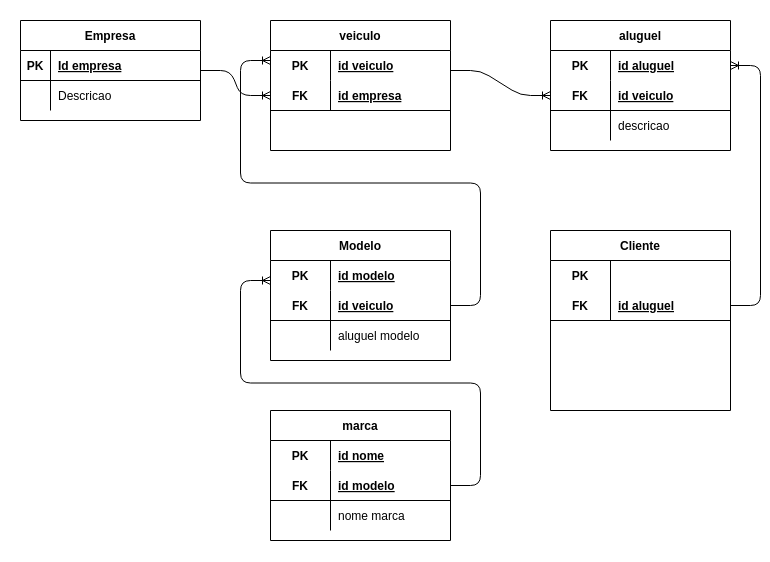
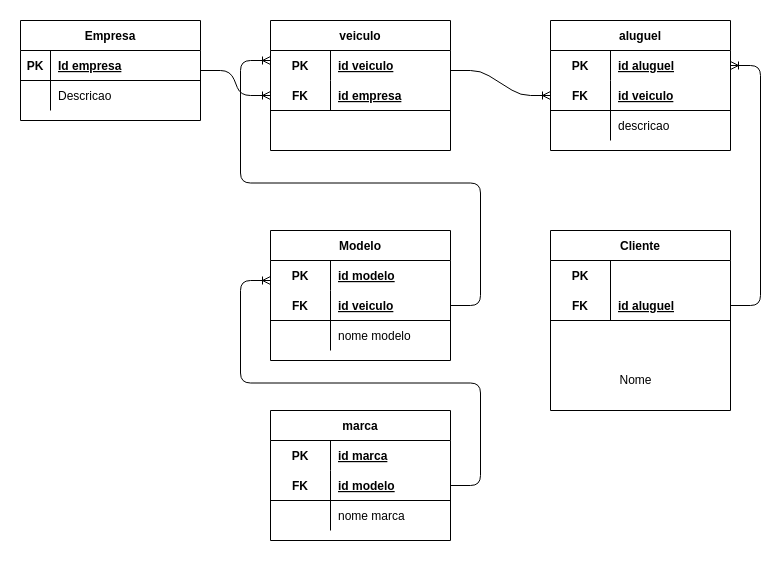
  <mxCell id="0" />
  <mxCell id="1" parent="0" />
  <mxCell id="2" value="Empresa" style="shape=table;startSize=30;container=1;collapsible=1;childLayout=tableLayout;fixedRows=1;rowLines=0;fontStyle=1;align=center;resizeLast=1;" vertex="1" parent="1"><mxGeometry x="20" y="20" width="180" height="100" as="geometry" /></mxCell>
  <mxCell id="3" value="" style="shape=partialRectangle;collapsible=0;dropTarget=0;pointerEvents=0;fillColor=none;top=0;left=0;bottom=1;right=0;points=[[0,0.5],[1,0.5]];portConstraint=eastwest;" vertex="1" parent="2"><mxGeometry y="30" width="180" height="30" as="geometry" /></mxCell>
  <mxCell id="4" value="PK" style="shape=partialRectangle;connectable=0;fillColor=none;top=0;left=0;bottom=0;right=0;fontStyle=1;overflow=hidden;" vertex="1" parent="3"><mxGeometry width="30" height="30" as="geometry" /></mxCell>
  <mxCell id="5" value="Id empresa" style="shape=partialRectangle;connectable=0;fillColor=none;top=0;left=0;bottom=0;right=0;align=left;spacingLeft=6;fontStyle=5;overflow=hidden;" vertex="1" parent="3"><mxGeometry x="30" width="150" height="30" as="geometry" /></mxCell>
  <mxCell id="6" value="" style="shape=partialRectangle;collapsible=0;dropTarget=0;pointerEvents=0;fillColor=none;top=0;left=0;bottom=0;right=0;points=[[0,0.5],[1,0.5]];portConstraint=eastwest;" vertex="1" parent="2"><mxGeometry y="60" width="180" height="30" as="geometry" /></mxCell>
  <mxCell id="7" value="" style="shape=partialRectangle;connectable=0;fillColor=none;top=0;left=0;bottom=0;right=0;editable=1;overflow=hidden;" vertex="1" parent="6"><mxGeometry width="30" height="30" as="geometry" /></mxCell>
  <mxCell id="8" value="Descricao" style="shape=partialRectangle;connectable=0;fillColor=none;top=0;left=0;bottom=0;right=0;align=left;spacingLeft=6;overflow=hidden;" vertex="1" parent="6"><mxGeometry x="30" width="150" height="30" as="geometry" /></mxCell>
  <mxCell id="9" value="veiculo" style="shape=table;startSize=30;container=1;collapsible=1;childLayout=tableLayout;fixedRows=1;rowLines=0;fontStyle=1;align=center;resizeLast=1;" vertex="1" parent="1"><mxGeometry x="270" y="20" width="180" height="130" as="geometry" /></mxCell>
  <mxCell id="10" value="" style="shape=partialRectangle;collapsible=0;dropTarget=0;pointerEvents=0;fillColor=none;top=0;left=0;bottom=0;right=0;points=[[0,0.5],[1,0.5]];portConstraint=eastwest;" vertex="1" parent="9"><mxGeometry y="30" width="180" height="30" as="geometry" /></mxCell>
  <mxCell id="11" value="PK" style="shape=partialRectangle;connectable=0;fillColor=none;top=0;left=0;bottom=0;right=0;fontStyle=1;overflow=hidden;" vertex="1" parent="10"><mxGeometry width="60" height="30" as="geometry" /></mxCell>
  <mxCell id="12" value="id veiculo" style="shape=partialRectangle;connectable=0;fillColor=none;top=0;left=0;bottom=0;right=0;align=left;spacingLeft=6;fontStyle=5;overflow=hidden;" vertex="1" parent="10"><mxGeometry x="60" width="120" height="30" as="geometry" /></mxCell>
  <mxCell id="13" value="" style="shape=partialRectangle;collapsible=0;dropTarget=0;pointerEvents=0;fillColor=none;top=0;left=0;bottom=1;right=0;points=[[0,0.5],[1,0.5]];portConstraint=eastwest;" vertex="1" parent="9"><mxGeometry y="60" width="180" height="30" as="geometry" /></mxCell>
  <mxCell id="14" value="FK" style="shape=partialRectangle;connectable=0;fillColor=none;top=0;left=0;bottom=0;right=0;fontStyle=1;overflow=hidden;" vertex="1" parent="13"><mxGeometry width="60" height="30" as="geometry" /></mxCell>
  <mxCell id="15" value="id empresa" style="shape=partialRectangle;connectable=0;fillColor=none;top=0;left=0;bottom=0;right=0;align=left;spacingLeft=6;fontStyle=5;overflow=hidden;" vertex="1" parent="13"><mxGeometry x="60" width="120" height="30" as="geometry" /></mxCell>
  <mxCell id="16" value="" style="shape=partialRectangle;collapsible=0;dropTarget=0;pointerEvents=0;fillColor=none;top=0;left=0;bottom=0;right=0;points=[[0,0.5],[1,0.5]];portConstraint=eastwest;" vertex="1" parent="9"><mxGeometry y="90" width="180" height="30" as="geometry" /></mxCell>
  <mxCell id="17" value="" style="shape=partialRectangle;connectable=0;fillColor=none;top=0;left=0;bottom=0;right=0;editable=1;overflow=hidden;" vertex="1" parent="16"><mxGeometry width="60" height="30" as="geometry" /></mxCell>
  <mxCell id="18" value="aluguel" style="shape=table;startSize=30;container=1;collapsible=1;childLayout=tableLayout;fixedRows=1;rowLines=0;fontStyle=1;align=center;resizeLast=1;" vertex="1" parent="1"><mxGeometry x="550" y="20" width="180" height="130" as="geometry" /></mxCell>
  <mxCell id="19" value="" style="shape=partialRectangle;collapsible=0;dropTarget=0;pointerEvents=0;fillColor=none;top=0;left=0;bottom=0;right=0;points=[[0,0.5],[1,0.5]];portConstraint=eastwest;" vertex="1" parent="18"><mxGeometry y="30" width="180" height="30" as="geometry" /></mxCell>
  <mxCell id="20" value="PK" style="shape=partialRectangle;connectable=0;fillColor=none;top=0;left=0;bottom=0;right=0;fontStyle=1;overflow=hidden;" vertex="1" parent="19"><mxGeometry width="60" height="30" as="geometry" /></mxCell>
  <mxCell id="21" value="id aluguel" style="shape=partialRectangle;connectable=0;fillColor=none;top=0;left=0;bottom=0;right=0;align=left;spacingLeft=6;fontStyle=5;overflow=hidden;" vertex="1" parent="19"><mxGeometry x="60" width="120" height="30" as="geometry" /></mxCell>
  <mxCell id="22" value="" style="shape=partialRectangle;collapsible=0;dropTarget=0;pointerEvents=0;fillColor=none;top=0;left=0;bottom=1;right=0;points=[[0,0.5],[1,0.5]];portConstraint=eastwest;" vertex="1" parent="18"><mxGeometry y="60" width="180" height="30" as="geometry" /></mxCell>
  <mxCell id="23" value="FK" style="shape=partialRectangle;connectable=0;fillColor=none;top=0;left=0;bottom=0;right=0;fontStyle=1;overflow=hidden;" vertex="1" parent="22"><mxGeometry width="60" height="30" as="geometry" /></mxCell>
  <mxCell id="24" value="id veiculo" style="shape=partialRectangle;connectable=0;fillColor=none;top=0;left=0;bottom=0;right=0;align=left;spacingLeft=6;fontStyle=5;overflow=hidden;" vertex="1" parent="22"><mxGeometry x="60" width="120" height="30" as="geometry" /></mxCell>
  <mxCell id="25" value="" style="shape=partialRectangle;collapsible=0;dropTarget=0;pointerEvents=0;fillColor=none;top=0;left=0;bottom=0;right=0;points=[[0,0.5],[1,0.5]];portConstraint=eastwest;" vertex="1" parent="18"><mxGeometry y="90" width="180" height="30" as="geometry" /></mxCell>
  <mxCell id="26" value="" style="shape=partialRectangle;connectable=0;fillColor=none;top=0;left=0;bottom=0;right=0;editable=1;overflow=hidden;" vertex="1" parent="25"><mxGeometry width="60" height="30" as="geometry" /></mxCell>
  <mxCell id="27" value="descricao" style="shape=partialRectangle;connectable=0;fillColor=none;top=0;left=0;bottom=0;right=0;align=left;spacingLeft=6;overflow=hidden;" vertex="1" parent="25"><mxGeometry x="60" width="120" height="30" as="geometry" /></mxCell>
  <mxCell id="28" value="Cliente" style="shape=table;startSize=30;container=1;collapsible=1;childLayout=tableLayout;fixedRows=1;rowLines=0;fontStyle=1;align=center;resizeLast=1;" vertex="1" parent="1"><mxGeometry x="550" y="230" width="180" height="180" as="geometry" /></mxCell>
  <mxCell id="29" value="" style="shape=partialRectangle;collapsible=0;dropTarget=0;pointerEvents=0;fillColor=none;top=0;left=0;bottom=0;right=0;points=[[0,0.5],[1,0.5]];portConstraint=eastwest;" vertex="1" parent="28"><mxGeometry y="30" width="180" height="30" as="geometry" /></mxCell>
  <mxCell id="30" value="PK" style="shape=partialRectangle;connectable=0;fillColor=none;top=0;left=0;bottom=0;right=0;fontStyle=1;overflow=hidden;" vertex="1" parent="29"><mxGeometry width="60" height="30" as="geometry" /></mxCell>
  <mxCell id="31" value="" style="shape=partialRectangle;collapsible=0;dropTarget=0;pointerEvents=0;fillColor=none;top=0;left=0;bottom=1;right=0;points=[[0,0.5],[1,0.5]];portConstraint=eastwest;" vertex="1" parent="28"><mxGeometry y="60" width="180" height="30" as="geometry" /></mxCell>
  <mxCell id="32" value="FK" style="shape=partialRectangle;connectable=0;fillColor=none;top=0;left=0;bottom=0;right=0;fontStyle=1;overflow=hidden;" vertex="1" parent="31"><mxGeometry width="60" height="30" as="geometry" /></mxCell>
  <mxCell id="33" value="id aluguel" style="shape=partialRectangle;connectable=0;fillColor=none;top=0;left=0;bottom=0;right=0;align=left;spacingLeft=6;fontStyle=5;overflow=hidden;" vertex="1" parent="31"><mxGeometry x="60" width="120" height="30" as="geometry" /></mxCell>
  <mxCell id="34" value="" style="shape=partialRectangle;collapsible=0;dropTarget=0;pointerEvents=0;fillColor=none;top=0;left=0;bottom=0;right=0;points=[[0,0.5],[1,0.5]];portConstraint=eastwest;" vertex="1" parent="28"><mxGeometry y="90" width="180" height="50" as="geometry" /></mxCell>
  <mxCell id="35" value="" style="shape=partialRectangle;connectable=0;fillColor=none;top=0;left=0;bottom=0;right=0;editable=1;overflow=hidden;" vertex="1" parent="34"><mxGeometry width="60" height="50" as="geometry" /></mxCell>
+ <mxCell id="36" value="Nome" style="text;html=1;align=center;verticalAlign=middle;resizable=0;points=[];autosize=1;strokeColor=none;" vertex="1" parent="1"><mxGeometry x="610" y="370" width="50" height="20" as="geometry" /></mxCell>
  <mxCell id="37" value="Modelo" style="shape=table;startSize=30;container=1;collapsible=1;childLayout=tableLayout;fixedRows=1;rowLines=0;fontStyle=1;align=center;resizeLast=1;" vertex="1" parent="1"><mxGeometry x="270" y="230" width="180" height="130" as="geometry" /></mxCell>
  <mxCell id="38" value="" style="shape=partialRectangle;collapsible=0;dropTarget=0;pointerEvents=0;fillColor=none;top=0;left=0;bottom=0;right=0;points=[[0,0.5],[1,0.5]];portConstraint=eastwest;" vertex="1" parent="37"><mxGeometry y="30" width="180" height="30" as="geometry" /></mxCell>
  <mxCell id="39" value="PK" style="shape=partialRectangle;connectable=0;fillColor=none;top=0;left=0;bottom=0;right=0;fontStyle=1;overflow=hidden;" vertex="1" parent="38"><mxGeometry width="60" height="30" as="geometry" /></mxCell>
  <mxCell id="40" value="id modelo" style="shape=partialRectangle;connectable=0;fillColor=none;top=0;left=0;bottom=0;right=0;align=left;spacingLeft=6;fontStyle=5;overflow=hidden;" vertex="1" parent="38"><mxGeometry x="60" width="120" height="30" as="geometry" /></mxCell>
  <mxCell id="41" value="" style="shape=partialRectangle;collapsible=0;dropTarget=0;pointerEvents=0;fillColor=none;top=0;left=0;bottom=1;right=0;points=[[0,0.5],[1,0.5]];portConstraint=eastwest;" vertex="1" parent="37"><mxGeometry y="60" width="180" height="30" as="geometry" /></mxCell>
  <mxCell id="42" value="FK" style="shape=partialRectangle;connectable=0;fillColor=none;top=0;left=0;bottom=0;right=0;fontStyle=1;overflow=hidden;" vertex="1" parent="41"><mxGeometry width="60" height="30" as="geometry" /></mxCell>
  <mxCell id="43" value="id veiculo" style="shape=partialRectangle;connectable=0;fillColor=none;top=0;left=0;bottom=0;right=0;align=left;spacingLeft=6;fontStyle=5;overflow=hidden;" vertex="1" parent="41"><mxGeometry x="60" width="120" height="30" as="geometry" /></mxCell>
  <mxCell id="44" value="" style="shape=partialRectangle;collapsible=0;dropTarget=0;pointerEvents=0;fillColor=none;top=0;left=0;bottom=0;right=0;points=[[0,0.5],[1,0.5]];portConstraint=eastwest;" vertex="1" parent="37"><mxGeometry y="90" width="180" height="30" as="geometry" /></mxCell>
  <mxCell id="45" value="" style="shape=partialRectangle;connectable=0;fillColor=none;top=0;left=0;bottom=0;right=0;editable=1;overflow=hidden;" vertex="1" parent="44"><mxGeometry width="60" height="30" as="geometry" /></mxCell>
- <mxCell id="46" value="aluguel modelo" style="shape=partialRectangle;connectable=0;fillColor=none;top=0;left=0;bottom=0;right=0;align=left;spacingLeft=6;overflow=hidden;" vertex="1" parent="44"><mxGeometry x="60" width="120" height="30" as="geometry" /></mxCell>
+ <mxCell id="46" value="nome modelo" style="shape=partialRectangle;connectable=0;fillColor=none;top=0;left=0;bottom=0;right=0;align=left;spacingLeft=6;overflow=hidden;" vertex="1" parent="44"><mxGeometry x="60" width="120" height="30" as="geometry" /></mxCell>
  <mxCell id="47" value="marca" style="shape=table;startSize=30;container=1;collapsible=1;childLayout=tableLayout;fixedRows=1;rowLines=0;fontStyle=1;align=center;resizeLast=1;" vertex="1" parent="1"><mxGeometry x="270" y="410" width="180" height="130" as="geometry" /></mxCell>
  <mxCell id="48" value="" style="shape=partialRectangle;collapsible=0;dropTarget=0;pointerEvents=0;fillColor=none;top=0;left=0;bottom=0;right=0;points=[[0,0.5],[1,0.5]];portConstraint=eastwest;" vertex="1" parent="47"><mxGeometry y="30" width="180" height="30" as="geometry" /></mxCell>
  <mxCell id="49" value="PK" style="shape=partialRectangle;connectable=0;fillColor=none;top=0;left=0;bottom=0;right=0;fontStyle=1;overflow=hidden;" vertex="1" parent="48"><mxGeometry width="60" height="30" as="geometry" /></mxCell>
- <mxCell id="50" value="id nome" style="shape=partialRectangle;connectable=0;fillColor=none;top=0;left=0;bottom=0;right=0;align=left;spacingLeft=6;fontStyle=5;overflow=hidden;" vertex="1" parent="48"><mxGeometry x="60" width="120" height="30" as="geometry" /></mxCell>
+ <mxCell id="50" value="id marca" style="shape=partialRectangle;connectable=0;fillColor=none;top=0;left=0;bottom=0;right=0;align=left;spacingLeft=6;fontStyle=5;overflow=hidden;" vertex="1" parent="48"><mxGeometry x="60" width="120" height="30" as="geometry" /></mxCell>
  <mxCell id="51" value="" style="shape=partialRectangle;collapsible=0;dropTarget=0;pointerEvents=0;fillColor=none;top=0;left=0;bottom=1;right=0;points=[[0,0.5],[1,0.5]];portConstraint=eastwest;" vertex="1" parent="47"><mxGeometry y="60" width="180" height="30" as="geometry" /></mxCell>
  <mxCell id="52" value="FK" style="shape=partialRectangle;connectable=0;fillColor=none;top=0;left=0;bottom=0;right=0;fontStyle=1;overflow=hidden;" vertex="1" parent="51"><mxGeometry width="60" height="30" as="geometry" /></mxCell>
  <mxCell id="53" value="id modelo" style="shape=partialRectangle;connectable=0;fillColor=none;top=0;left=0;bottom=0;right=0;align=left;spacingLeft=6;fontStyle=5;overflow=hidden;" vertex="1" parent="51"><mxGeometry x="60" width="120" height="30" as="geometry" /></mxCell>
  <mxCell id="54" value="" style="shape=partialRectangle;collapsible=0;dropTarget=0;pointerEvents=0;fillColor=none;top=0;left=0;bottom=0;right=0;points=[[0,0.5],[1,0.5]];portConstraint=eastwest;" vertex="1" parent="47"><mxGeometry y="90" width="180" height="30" as="geometry" /></mxCell>
  <mxCell id="55" value="" style="shape=partialRectangle;connectable=0;fillColor=none;top=0;left=0;bottom=0;right=0;editable=1;overflow=hidden;" vertex="1" parent="54"><mxGeometry width="60" height="30" as="geometry" /></mxCell>
  <mxCell id="56" value="nome marca" style="shape=partialRectangle;connectable=0;fillColor=none;top=0;left=0;bottom=0;right=0;align=left;spacingLeft=6;overflow=hidden;" vertex="1" parent="54"><mxGeometry x="60" width="120" height="30" as="geometry" /></mxCell>
  <mxCell id="57" value="" style="edgeStyle=entityRelationEdgeStyle;fontSize=12;html=1;endArrow=ERoneToMany;" edge="1" parent="1" target="13"><mxGeometry width="100" height="100" relative="1" as="geometry"><mxPoint x="200" y="70" as="sourcePoint" /><mxPoint x="300" y="-30" as="targetPoint" /></mxGeometry></mxCell>
  <mxCell id="58" value="" style="edgeStyle=entityRelationEdgeStyle;fontSize=12;html=1;endArrow=ERoneToMany;" edge="1" parent="1" target="22"><mxGeometry width="100" height="100" relative="1" as="geometry"><mxPoint x="450" y="70" as="sourcePoint" /><mxPoint x="550" y="-30" as="targetPoint" /></mxGeometry></mxCell>
  <mxCell id="59" value="" style="edgeStyle=entityRelationEdgeStyle;fontSize=12;html=1;endArrow=ERoneToMany;exitX=1;exitY=0.5;exitDx=0;exitDy=0;" edge="1" parent="1" source="31" target="19"><mxGeometry width="100" height="100" relative="1" as="geometry"><mxPoint x="660" y="190" as="sourcePoint" /><mxPoint x="760" y="90" as="targetPoint" /></mxGeometry></mxCell>
  <mxCell id="60" value="" style="edgeStyle=entityRelationEdgeStyle;fontSize=12;html=1;endArrow=ERoneToMany;" edge="1" parent="1" source="41"><mxGeometry width="100" height="100" relative="1" as="geometry"><mxPoint x="170" y="160" as="sourcePoint" /><mxPoint x="270" y="60" as="targetPoint" /></mxGeometry></mxCell>
  <mxCell id="61" value="" style="edgeStyle=entityRelationEdgeStyle;fontSize=12;html=1;endArrow=ERoneToMany;exitX=1;exitY=0.5;exitDx=0;exitDy=0;" edge="1" parent="1" source="51"><mxGeometry width="100" height="100" relative="1" as="geometry"><mxPoint x="450" y="471" as="sourcePoint" /><mxPoint x="270" y="280" as="targetPoint" /></mxGeometry></mxCell>
